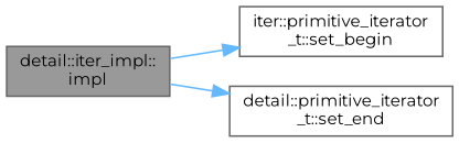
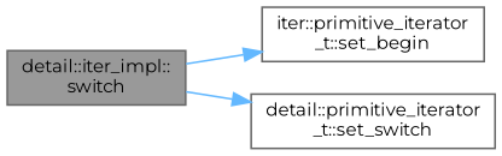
  digraph {
    fontname=Montserrat
    rankdir=LR
    node [color=grey40 fillcolor=white fontname=Montserrat fontsize=10 shape=box style=filled]
    edge [color=steelblue1 fontname=Montserrat fontsize=10 labelfontname=Helvetica labelfontsize=10 style=solid]
-   n1 [color=gray40 fillcolor=grey60 fontcolor=black height=0.2 label="detail::iter_impl::\limpl" width=0.4]
+   n1 [color=gray40 fillcolor=grey60 fontcolor=black height=0.2 label="detail::iter_impl::\lswitch" width=0.4]
    n2 [height=0.2 label="iter::primitive_iterator\l_t::set_begin" width=0.4]
-   n3 [height=0.2 label="detail::primitive_iterator\l_t::set_end" width=0.4]
+   n3 [height=0.2 label="detail::primitive_iterator\l_t::set_switch" width=0.4]
    n1 -> n2
    n1 -> n3
  }
